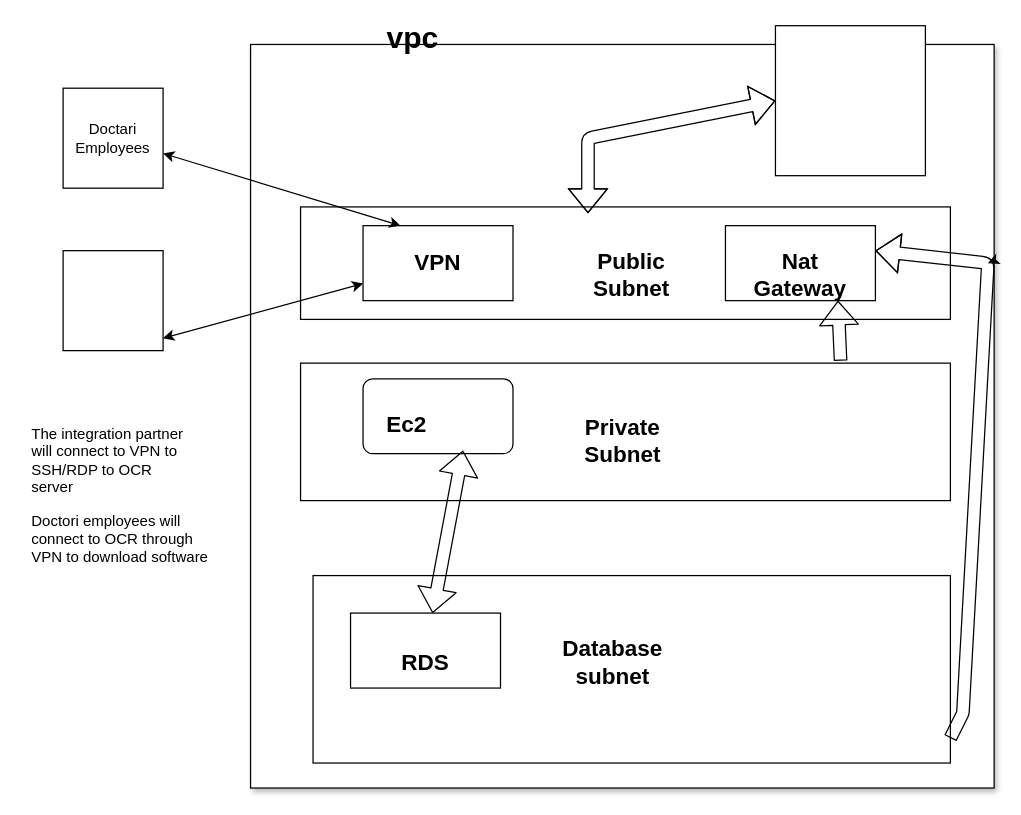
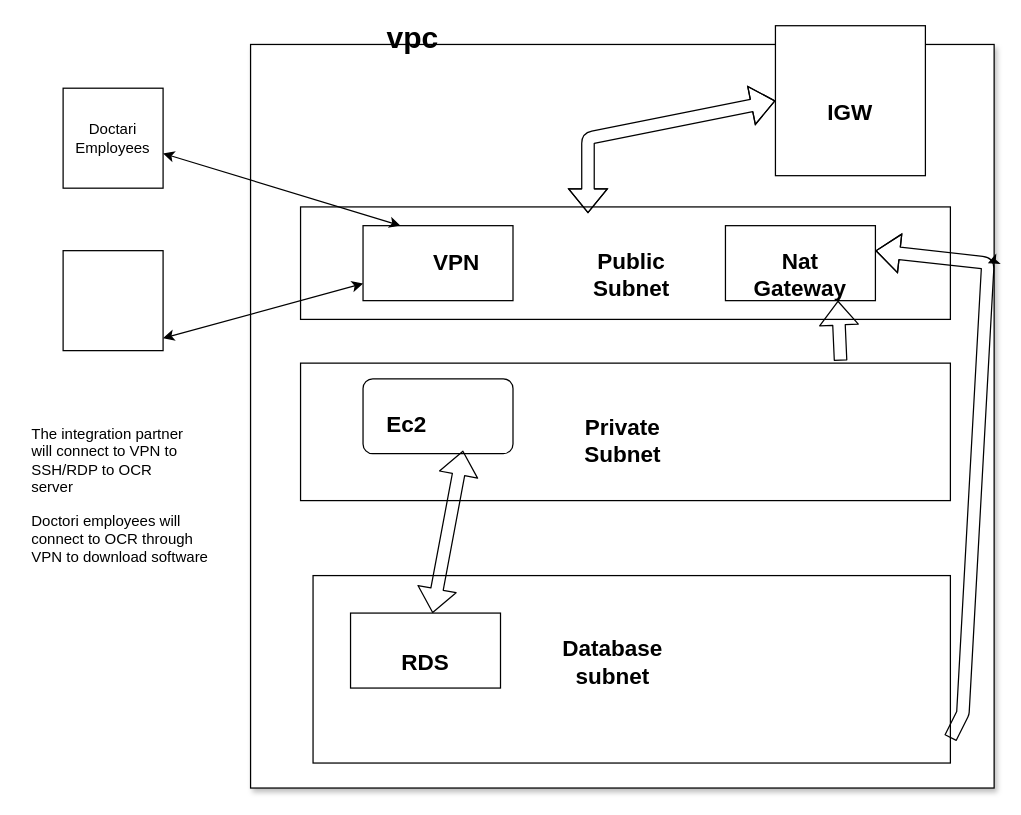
  <mxCell id="0" />
  <mxCell id="1" parent="0" />
  <mxCell id="2" value="" style="whiteSpace=wrap;html=1;aspect=fixed;shadow=1;" parent="1" vertex="1"><mxGeometry x="200" y="35" width="595" height="595" as="geometry" /></mxCell>
  <mxCell id="3" value="&lt;h1&gt;vpc&lt;/h1&gt;" style="text;html=1;strokeColor=none;fillColor=none;align=center;verticalAlign=middle;whiteSpace=wrap;rounded=0;" parent="1" vertex="1"><mxGeometry x="310" y="20" width="40" height="20" as="geometry" /></mxCell>
  <mxCell id="4" value="" style="whiteSpace=wrap;html=1;aspect=fixed;" parent="1" vertex="1"><mxGeometry x="620" y="20" width="120" height="120" as="geometry" /></mxCell>
  <mxCell id="5" value="" style="rounded=0;whiteSpace=wrap;html=1;" parent="1" vertex="1"><mxGeometry x="250" y="460" width="510" height="150" as="geometry" /></mxCell>
  <mxCell id="6" value="&lt;h2&gt;Database subnet&lt;/h2&gt;" style="text;html=1;strokeColor=none;fillColor=none;align=center;verticalAlign=middle;whiteSpace=wrap;rounded=0;" parent="1" vertex="1"><mxGeometry x="470" y="520" width="40" height="20" as="geometry" /></mxCell>
  <mxCell id="7" value="" style="rounded=0;whiteSpace=wrap;html=1;" parent="1" vertex="1"><mxGeometry x="280" y="490" width="120" height="60" as="geometry" /></mxCell>
  <mxCell id="8" value="&lt;h2&gt;RDS&lt;/h2&gt;" style="text;html=1;strokeColor=none;fillColor=none;align=center;verticalAlign=middle;whiteSpace=wrap;rounded=0;" parent="1" vertex="1"><mxGeometry x="320" y="520" width="40" height="20" as="geometry" /></mxCell>
  <mxCell id="9" value="" style="rounded=0;whiteSpace=wrap;html=1;" parent="1" vertex="1"><mxGeometry x="240" y="290" width="520" height="110" as="geometry" /></mxCell>
  <mxCell id="10" value="&lt;h2&gt;Private Subnet&lt;/h2&gt;" style="text;html=1;strokeColor=none;fillColor=none;align=center;verticalAlign=middle;whiteSpace=wrap;rounded=0;" parent="1" vertex="1"><mxGeometry x="477.5" y="342.5" width="40" height="20" as="geometry" /></mxCell>
  <mxCell id="11" value="" style="rounded=1;whiteSpace=wrap;html=1;arcSize=13;" parent="1" vertex="1"><mxGeometry x="290" y="302.5" width="120" height="60" as="geometry" /></mxCell>
  <mxCell id="12" value="&lt;h2&gt;Ec2&lt;/h2&gt;" style="text;html=1;strokeColor=none;fillColor=none;align=center;verticalAlign=middle;whiteSpace=wrap;rounded=0;" parent="1" vertex="1"><mxGeometry x="310" y="330" width="30" height="20" as="geometry" /></mxCell>
  <mxCell id="13" value="" style="rounded=0;whiteSpace=wrap;html=1;" parent="1" vertex="1"><mxGeometry x="240" y="165" width="520" height="90" as="geometry" /></mxCell>
  <mxCell id="14" value="" style="rounded=0;whiteSpace=wrap;html=1;" parent="1" vertex="1"><mxGeometry x="290" y="180" width="120" height="60" as="geometry" /></mxCell>
- <mxCell id="15" value="&lt;h2&gt;VPN&lt;/h2&gt;" style="text;html=1;strokeColor=none;fillColor=none;align=center;verticalAlign=middle;whiteSpace=wrap;rounded=0;" parent="1" vertex="1"><mxGeometry x="330" y="200" width="40" height="20" as="geometry" /></mxCell>
+ <mxCell id="15" value="&lt;h2&gt;VPN&lt;/h2&gt;" style="text;html=1;strokeColor=none;fillColor=none;align=center;verticalAlign=middle;whiteSpace=wrap;rounded=0;" parent="1" vertex="1"><mxGeometry x="345" y="200" width="40" height="20" as="geometry" /></mxCell>
  <mxCell id="16" value="" style="rounded=0;whiteSpace=wrap;html=1;" parent="1" vertex="1"><mxGeometry x="580" y="180" width="120" height="60" as="geometry" /></mxCell>
  <mxCell id="17" value="&lt;h2&gt;Nat Gateway&lt;/h2&gt;" style="text;html=1;strokeColor=none;fillColor=none;align=center;verticalAlign=middle;whiteSpace=wrap;rounded=0;" parent="1" vertex="1"><mxGeometry x="620" y="210" width="40" height="20" as="geometry" /></mxCell>
+ <mxCell id="18" value="&lt;h2&gt;IGW&lt;/h2&gt;" style="text;html=1;strokeColor=none;fillColor=none;align=center;verticalAlign=middle;whiteSpace=wrap;rounded=0;" parent="1" vertex="1"><mxGeometry x="660" y="80" width="40" height="20" as="geometry" /></mxCell>
  <mxCell id="19" value="" style="whiteSpace=wrap;html=1;aspect=fixed;" parent="1" vertex="1"><mxGeometry x="50" y="70" width="80" height="80" as="geometry" /></mxCell>
  <mxCell id="20" value="" style="whiteSpace=wrap;html=1;aspect=fixed;" parent="1" vertex="1"><mxGeometry x="50" y="200" width="80" height="80" as="geometry" /></mxCell>
  <mxCell id="21" value="&lt;div&gt;Doctari&lt;/div&gt;&lt;div&gt;Employees&lt;/div&gt;" style="text;html=1;strokeColor=none;fillColor=none;align=center;verticalAlign=middle;whiteSpace=wrap;rounded=0;" parent="1" vertex="1"><mxGeometry x="70" y="100" width="40" height="20" as="geometry" /></mxCell>
  <mxCell id="22" value="" style="endArrow=classic;startArrow=classic;html=1;" parent="1" target="14" edge="1"><mxGeometry width="50" height="50" relative="1" as="geometry"><mxPoint x="130" y="270" as="sourcePoint" /><mxPoint x="180" y="220" as="targetPoint" /></mxGeometry></mxCell>
  <mxCell id="23" value="" style="endArrow=classic;startArrow=classic;html=1;entryX=0.25;entryY=0;entryDx=0;entryDy=0;" parent="1" source="19" target="14" edge="1"><mxGeometry width="50" height="50" relative="1" as="geometry"><mxPoint x="130" y="160" as="sourcePoint" /><mxPoint x="200.711" y="110" as="targetPoint" /></mxGeometry></mxCell>
  <mxCell id="24" value="" style="shape=flexArrow;endArrow=classic;html=1;exitX=0.831;exitY=-0.018;exitDx=0;exitDy=0;exitPerimeter=0;" parent="1" source="9" edge="1"><mxGeometry width="50" height="50" relative="1" as="geometry"><mxPoint x="620" y="290" as="sourcePoint" /><mxPoint x="670" y="240" as="targetPoint" /></mxGeometry></mxCell>
  <mxCell id="25" value="" style="shape=flexArrow;endArrow=classic;startArrow=classic;html=1;" parent="1" source="7" edge="1"><mxGeometry width="50" height="50" relative="1" as="geometry"><mxPoint x="320" y="410" as="sourcePoint" /><mxPoint x="370" y="360" as="targetPoint" /></mxGeometry></mxCell>
  <mxCell id="26" value="" style="shape=flexArrow;endArrow=classic;html=1;exitX=1;exitY=0.867;exitDx=0;exitDy=0;exitPerimeter=0;" parent="1" source="5" edge="1"><mxGeometry width="50" height="50" relative="1" as="geometry"><mxPoint x="770" y="290" as="sourcePoint" /><mxPoint x="700" y="200" as="targetPoint" /><Array as="points"><mxPoint x="770" y="570" /><mxPoint x="790" y="210" /></Array></mxGeometry></mxCell>
  <mxCell id="27" value="" style="endArrow=classic;html=1;" parent="1" source="2" edge="1"><mxGeometry width="50" height="50" relative="1" as="geometry"><mxPoint x="740" y="260" as="sourcePoint" /><mxPoint x="790" y="210" as="targetPoint" /></mxGeometry></mxCell>
  <mxCell id="28" value="The integration partner will connect to VPN to SSH/RDP to OCR server" style="text;html=1;strokeColor=none;fillColor=none;spacing=5;spacingTop=-20;whiteSpace=wrap;overflow=hidden;rounded=0;" parent="1" vertex="1"><mxGeometry x="20" y="350" width="140" height="62.5" as="geometry" /></mxCell>
  <mxCell id="29" value="Doctori employees will connect to OCR through VPN to download software " style="text;html=1;strokeColor=none;fillColor=none;spacing=5;spacingTop=-20;whiteSpace=wrap;overflow=hidden;rounded=0;" parent="1" vertex="1"><mxGeometry x="20" y="420" width="150" height="90" as="geometry" /></mxCell>
  <mxCell id="30" value="&lt;h2&gt;Public Subnet&lt;/h2&gt;" style="text;html=1;strokeColor=none;fillColor=none;align=center;verticalAlign=middle;whiteSpace=wrap;rounded=0;" parent="1" vertex="1"><mxGeometry x="485" y="210" width="40" height="20" as="geometry" /></mxCell>
  <mxCell id="31" value="" style="shape=flexArrow;endArrow=classic;startArrow=classic;html=1;entryX=0;entryY=0.5;entryDx=0;entryDy=0;" parent="1" target="4" edge="1"><mxGeometry width="50" height="50" relative="1" as="geometry"><mxPoint x="470" y="170" as="sourcePoint" /><mxPoint x="500" y="120" as="targetPoint" /><Array as="points"><mxPoint x="470" y="110" /></Array></mxGeometry></mxCell>
